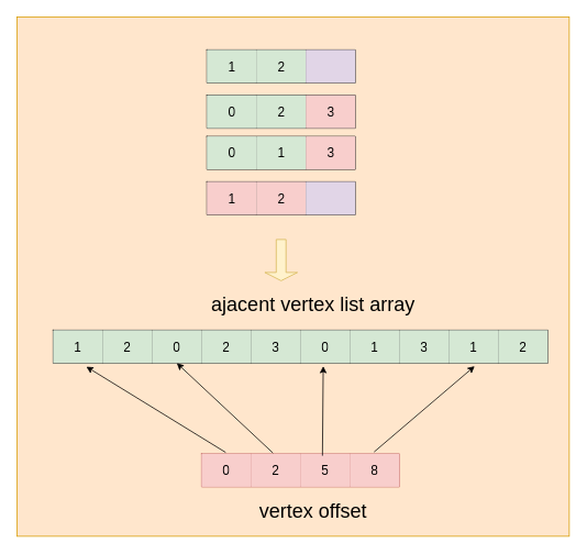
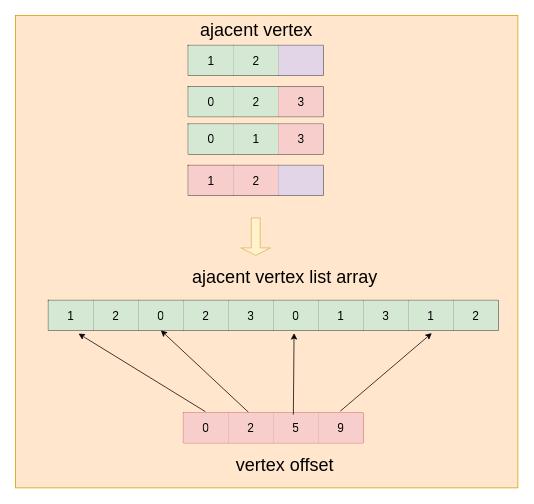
  <mxCell id="0" />
  <mxCell id="1" parent="0" />
  <mxCell id="2" value="" style="rounded=0;whiteSpace=wrap;html=1;fillColor=#ffe6cc;strokeColor=#d79b00;" vertex="1" parent="1"><mxGeometry x="20" y="20" width="670" height="630" as="geometry" /></mxCell>
  <mxCell id="3" value="" style="shape=table;startSize=0;container=1;collapsible=0;childLayout=tableLayout;fontSize=16;" vertex="1" parent="1"><mxGeometry x="250.5" y="60" width="180" height="40" as="geometry" /></mxCell>
  <mxCell id="4" value="" style="shape=tableRow;horizontal=0;startSize=0;swimlaneHead=0;swimlaneBody=0;strokeColor=inherit;top=0;left=0;bottom=0;right=0;collapsible=0;dropTarget=0;fillColor=none;points=[[0,0.5],[1,0.5]];portConstraint=eastwest;fontSize=16;" vertex="1" parent="3"><mxGeometry width="180" height="40" as="geometry" /></mxCell>
  <mxCell id="5" value="1" style="shape=partialRectangle;html=1;whiteSpace=wrap;connectable=0;strokeColor=#82b366;overflow=hidden;fillColor=#d5e8d4;top=0;left=0;bottom=0;right=0;pointerEvents=1;fontSize=16;" vertex="1" parent="4"><mxGeometry width="60" height="40" as="geometry"><mxRectangle width="60" height="40" as="alternateBounds" /></mxGeometry></mxCell>
  <mxCell id="6" value="2" style="shape=partialRectangle;html=1;whiteSpace=wrap;connectable=0;strokeColor=#82b366;overflow=hidden;fillColor=#d5e8d4;top=0;left=0;bottom=0;right=0;pointerEvents=1;fontSize=16;" vertex="1" parent="4"><mxGeometry x="60" width="60" height="40" as="geometry"><mxRectangle width="60" height="40" as="alternateBounds" /></mxGeometry></mxCell>
  <mxCell id="7" value="" style="shape=partialRectangle;html=1;whiteSpace=wrap;connectable=0;strokeColor=#9673a6;overflow=hidden;fillColor=#e1d5e7;top=0;left=0;bottom=0;right=0;pointerEvents=1;fontSize=16;" vertex="1" parent="4"><mxGeometry x="120" width="60" height="40" as="geometry"><mxRectangle width="60" height="40" as="alternateBounds" /></mxGeometry></mxCell>
+ <mxCell id="8" value="&lt;span style=&quot;font-weight: normal;&quot;&gt;ajacent vertex&lt;/span&gt;" style="text;strokeColor=none;fillColor=none;html=1;fontSize=24;fontStyle=1;verticalAlign=middle;align=center;" vertex="1" parent="1"><mxGeometry x="250.5" y="20" width="180" height="40" as="geometry" /></mxCell>
  <mxCell id="9" value="" style="shape=table;startSize=0;container=1;collapsible=0;childLayout=tableLayout;fontSize=16;" vertex="1" parent="1"><mxGeometry x="250.5" y="115" width="180" height="40" as="geometry" /></mxCell>
  <mxCell id="10" value="" style="shape=tableRow;horizontal=0;startSize=0;swimlaneHead=0;swimlaneBody=0;strokeColor=inherit;top=0;left=0;bottom=0;right=0;collapsible=0;dropTarget=0;fillColor=none;points=[[0,0.5],[1,0.5]];portConstraint=eastwest;fontSize=16;" vertex="1" parent="9"><mxGeometry width="180" height="40" as="geometry" /></mxCell>
  <mxCell id="11" value="0" style="shape=partialRectangle;html=1;whiteSpace=wrap;connectable=0;strokeColor=#82b366;overflow=hidden;fillColor=#d5e8d4;top=0;left=0;bottom=0;right=0;pointerEvents=1;fontSize=16;" vertex="1" parent="10"><mxGeometry width="60" height="40" as="geometry"><mxRectangle width="60" height="40" as="alternateBounds" /></mxGeometry></mxCell>
  <mxCell id="12" value="2" style="shape=partialRectangle;html=1;whiteSpace=wrap;connectable=0;strokeColor=#82b366;overflow=hidden;fillColor=#d5e8d4;top=0;left=0;bottom=0;right=0;pointerEvents=1;fontSize=16;" vertex="1" parent="10"><mxGeometry x="60" width="60" height="40" as="geometry"><mxRectangle width="60" height="40" as="alternateBounds" /></mxGeometry></mxCell>
  <mxCell id="13" value="3" style="shape=partialRectangle;html=1;whiteSpace=wrap;connectable=0;strokeColor=#b85450;overflow=hidden;fillColor=#f8cecc;top=0;left=0;bottom=0;right=0;pointerEvents=1;fontSize=16;" vertex="1" parent="10"><mxGeometry x="120" width="60" height="40" as="geometry"><mxRectangle width="60" height="40" as="alternateBounds" /></mxGeometry></mxCell>
  <mxCell id="14" value="" style="shape=table;startSize=0;container=1;collapsible=0;childLayout=tableLayout;fontSize=16;" vertex="1" parent="1"><mxGeometry x="250.5" y="165" width="180" height="40" as="geometry" /></mxCell>
  <mxCell id="15" value="" style="shape=tableRow;horizontal=0;startSize=0;swimlaneHead=0;swimlaneBody=0;strokeColor=inherit;top=0;left=0;bottom=0;right=0;collapsible=0;dropTarget=0;fillColor=none;points=[[0,0.5],[1,0.5]];portConstraint=eastwest;fontSize=16;" vertex="1" parent="14"><mxGeometry width="180" height="40" as="geometry" /></mxCell>
  <mxCell id="16" value="0" style="shape=partialRectangle;html=1;whiteSpace=wrap;connectable=0;strokeColor=#82b366;overflow=hidden;fillColor=#d5e8d4;top=0;left=0;bottom=0;right=0;pointerEvents=1;fontSize=16;" vertex="1" parent="15"><mxGeometry width="60" height="40" as="geometry"><mxRectangle width="60" height="40" as="alternateBounds" /></mxGeometry></mxCell>
  <mxCell id="17" value="1" style="shape=partialRectangle;html=1;whiteSpace=wrap;connectable=0;strokeColor=#82b366;overflow=hidden;fillColor=#d5e8d4;top=0;left=0;bottom=0;right=0;pointerEvents=1;fontSize=16;" vertex="1" parent="15"><mxGeometry x="60" width="60" height="40" as="geometry"><mxRectangle width="60" height="40" as="alternateBounds" /></mxGeometry></mxCell>
  <mxCell id="18" value="3" style="shape=partialRectangle;html=1;whiteSpace=wrap;connectable=0;strokeColor=#b85450;overflow=hidden;fillColor=#f8cecc;top=0;left=0;bottom=0;right=0;pointerEvents=1;fontSize=16;" vertex="1" parent="15"><mxGeometry x="120" width="60" height="40" as="geometry"><mxRectangle width="60" height="40" as="alternateBounds" /></mxGeometry></mxCell>
  <mxCell id="19" value="" style="shape=table;startSize=0;container=1;collapsible=0;childLayout=tableLayout;fontSize=16;" vertex="1" parent="1"><mxGeometry x="250.5" y="220" width="180" height="40" as="geometry" /></mxCell>
  <mxCell id="20" value="" style="shape=tableRow;horizontal=0;startSize=0;swimlaneHead=0;swimlaneBody=0;strokeColor=inherit;top=0;left=0;bottom=0;right=0;collapsible=0;dropTarget=0;fillColor=none;points=[[0,0.5],[1,0.5]];portConstraint=eastwest;fontSize=16;" vertex="1" parent="19"><mxGeometry width="180" height="40" as="geometry" /></mxCell>
  <mxCell id="21" value="1" style="shape=partialRectangle;html=1;whiteSpace=wrap;connectable=0;strokeColor=#b85450;overflow=hidden;fillColor=#f8cecc;top=0;left=0;bottom=0;right=0;pointerEvents=1;fontSize=16;" vertex="1" parent="20"><mxGeometry width="60" height="40" as="geometry"><mxRectangle width="60" height="40" as="alternateBounds" /></mxGeometry></mxCell>
  <mxCell id="22" value="2" style="shape=partialRectangle;html=1;whiteSpace=wrap;connectable=0;strokeColor=#b85450;overflow=hidden;fillColor=#f8cecc;top=0;left=0;bottom=0;right=0;pointerEvents=1;fontSize=16;" vertex="1" parent="20"><mxGeometry x="60" width="60" height="40" as="geometry"><mxRectangle width="60" height="40" as="alternateBounds" /></mxGeometry></mxCell>
  <mxCell id="23" value="" style="shape=partialRectangle;html=1;whiteSpace=wrap;connectable=0;strokeColor=#9673a6;overflow=hidden;fillColor=#e1d5e7;top=0;left=0;bottom=0;right=0;pointerEvents=1;fontSize=16;" vertex="1" parent="20"><mxGeometry x="120" width="60" height="40" as="geometry"><mxRectangle width="60" height="40" as="alternateBounds" /></mxGeometry></mxCell>
  <mxCell id="24" value="" style="shape=table;startSize=0;container=1;collapsible=0;childLayout=tableLayout;fontSize=16;" vertex="1" parent="1"><mxGeometry x="64" y="400" width="600" height="40" as="geometry" /></mxCell>
  <mxCell id="25" value="" style="shape=tableRow;horizontal=0;startSize=0;swimlaneHead=0;swimlaneBody=0;strokeColor=inherit;top=0;left=0;bottom=0;right=0;collapsible=0;dropTarget=0;fillColor=none;points=[[0,0.5],[1,0.5]];portConstraint=eastwest;fontSize=16;" vertex="1" parent="24"><mxGeometry width="600" height="40" as="geometry" /></mxCell>
  <mxCell id="26" value="1" style="shape=partialRectangle;html=1;whiteSpace=wrap;connectable=0;strokeColor=#82b366;overflow=hidden;fillColor=#d5e8d4;top=0;left=0;bottom=0;right=0;pointerEvents=1;fontSize=16;" vertex="1" parent="25"><mxGeometry width="60" height="40" as="geometry"><mxRectangle width="60" height="40" as="alternateBounds" /></mxGeometry></mxCell>
  <mxCell id="27" value="2" style="shape=partialRectangle;html=1;whiteSpace=wrap;connectable=0;strokeColor=#82b366;overflow=hidden;fillColor=#d5e8d4;top=0;left=0;bottom=0;right=0;pointerEvents=1;fontSize=16;" vertex="1" parent="25"><mxGeometry x="60" width="60" height="40" as="geometry"><mxRectangle width="60" height="40" as="alternateBounds" /></mxGeometry></mxCell>
  <mxCell id="28" value="0" style="shape=partialRectangle;html=1;whiteSpace=wrap;connectable=0;strokeColor=#82b366;overflow=hidden;fillColor=#d5e8d4;top=0;left=0;bottom=0;right=0;pointerEvents=1;fontSize=16;" vertex="1" parent="25"><mxGeometry x="120" width="60" height="40" as="geometry"><mxRectangle width="60" height="40" as="alternateBounds" /></mxGeometry></mxCell>
  <mxCell id="29" value="2" style="shape=partialRectangle;html=1;whiteSpace=wrap;connectable=0;strokeColor=#82b366;overflow=hidden;fillColor=#d5e8d4;top=0;left=0;bottom=0;right=0;pointerEvents=1;fontSize=16;" vertex="1" parent="25"><mxGeometry x="180" width="60" height="40" as="geometry"><mxRectangle width="60" height="40" as="alternateBounds" /></mxGeometry></mxCell>
  <mxCell id="30" value="3" style="shape=partialRectangle;html=1;whiteSpace=wrap;connectable=0;strokeColor=#82b366;overflow=hidden;fillColor=#d5e8d4;top=0;left=0;bottom=0;right=0;pointerEvents=1;fontSize=16;" vertex="1" parent="25"><mxGeometry x="240" width="60" height="40" as="geometry"><mxRectangle width="60" height="40" as="alternateBounds" /></mxGeometry></mxCell>
  <mxCell id="31" value="0" style="shape=partialRectangle;html=1;whiteSpace=wrap;connectable=0;strokeColor=#82b366;overflow=hidden;fillColor=#d5e8d4;top=0;left=0;bottom=0;right=0;pointerEvents=1;fontSize=16;" vertex="1" parent="25"><mxGeometry x="300" width="60" height="40" as="geometry"><mxRectangle width="60" height="40" as="alternateBounds" /></mxGeometry></mxCell>
  <mxCell id="32" value="1" style="shape=partialRectangle;html=1;whiteSpace=wrap;connectable=0;strokeColor=#82b366;overflow=hidden;fillColor=#d5e8d4;top=0;left=0;bottom=0;right=0;pointerEvents=1;fontSize=16;" vertex="1" parent="25"><mxGeometry x="360" width="60" height="40" as="geometry"><mxRectangle width="60" height="40" as="alternateBounds" /></mxGeometry></mxCell>
  <mxCell id="33" value="3" style="shape=partialRectangle;html=1;whiteSpace=wrap;connectable=0;strokeColor=#82b366;overflow=hidden;fillColor=#d5e8d4;top=0;left=0;bottom=0;right=0;pointerEvents=1;fontSize=16;" vertex="1" parent="25"><mxGeometry x="420" width="60" height="40" as="geometry"><mxRectangle width="60" height="40" as="alternateBounds" /></mxGeometry></mxCell>
  <mxCell id="34" value="1" style="shape=partialRectangle;html=1;whiteSpace=wrap;connectable=0;strokeColor=#82b366;overflow=hidden;fillColor=#d5e8d4;top=0;left=0;bottom=0;right=0;pointerEvents=1;fontSize=16;" vertex="1" parent="25"><mxGeometry x="480" width="60" height="40" as="geometry"><mxRectangle width="60" height="40" as="alternateBounds" /></mxGeometry></mxCell>
  <mxCell id="35" value="2" style="shape=partialRectangle;html=1;whiteSpace=wrap;connectable=0;strokeColor=#82b366;overflow=hidden;fillColor=#d5e8d4;top=0;left=0;bottom=0;right=0;pointerEvents=1;fontSize=16;" vertex="1" parent="25"><mxGeometry x="540" width="60" height="40" as="geometry"><mxRectangle width="60" height="40" as="alternateBounds" /></mxGeometry></mxCell>
  <mxCell id="36" value="" style="shape=table;startSize=0;container=1;collapsible=0;childLayout=tableLayout;fontSize=16;fillColor=#f8cecc;strokeColor=#b85450;" vertex="1" parent="1"><mxGeometry x="244" y="550" width="240" height="40" as="geometry" /></mxCell>
  <mxCell id="37" value="" style="shape=tableRow;horizontal=0;startSize=0;swimlaneHead=0;swimlaneBody=0;strokeColor=inherit;top=0;left=0;bottom=0;right=0;collapsible=0;dropTarget=0;fillColor=none;points=[[0,0.5],[1,0.5]];portConstraint=eastwest;fontSize=16;" vertex="1" parent="36"><mxGeometry width="240" height="40" as="geometry" /></mxCell>
  <mxCell id="38" value="0" style="shape=partialRectangle;html=1;whiteSpace=wrap;connectable=0;strokeColor=#b85450;overflow=hidden;fillColor=#f8cecc;top=0;left=0;bottom=0;right=0;pointerEvents=1;fontSize=16;" vertex="1" parent="37"><mxGeometry width="60" height="40" as="geometry"><mxRectangle width="60" height="40" as="alternateBounds" /></mxGeometry></mxCell>
  <mxCell id="39" value="2" style="shape=partialRectangle;html=1;whiteSpace=wrap;connectable=0;strokeColor=#b85450;overflow=hidden;fillColor=#f8cecc;top=0;left=0;bottom=0;right=0;pointerEvents=1;fontSize=16;" vertex="1" parent="37"><mxGeometry x="60" width="60" height="40" as="geometry"><mxRectangle width="60" height="40" as="alternateBounds" /></mxGeometry></mxCell>
  <mxCell id="40" value="5" style="shape=partialRectangle;html=1;whiteSpace=wrap;connectable=0;strokeColor=#b85450;overflow=hidden;fillColor=#f8cecc;top=0;left=0;bottom=0;right=0;pointerEvents=1;fontSize=16;" vertex="1" parent="37"><mxGeometry x="120" width="60" height="40" as="geometry"><mxRectangle width="60" height="40" as="alternateBounds" /></mxGeometry></mxCell>
- <mxCell id="41" value="8" style="shape=partialRectangle;html=1;whiteSpace=wrap;connectable=0;strokeColor=#b85450;overflow=hidden;fillColor=#f8cecc;top=0;left=0;bottom=0;right=0;pointerEvents=1;fontSize=16;" vertex="1" parent="37"><mxGeometry x="180" width="60" height="40" as="geometry"><mxRectangle width="60" height="40" as="alternateBounds" /></mxGeometry></mxCell>
+ <mxCell id="41" value="9" style="shape=partialRectangle;html=1;whiteSpace=wrap;connectable=0;strokeColor=#b85450;overflow=hidden;fillColor=#f8cecc;top=0;left=0;bottom=0;right=0;pointerEvents=1;fontSize=16;" vertex="1" parent="37"><mxGeometry x="180" width="60" height="40" as="geometry"><mxRectangle width="60" height="40" as="alternateBounds" /></mxGeometry></mxCell>
  <mxCell id="42" value="" style="endArrow=classic;html=1;rounded=0;exitX=0.122;exitY=-0.042;exitDx=0;exitDy=0;exitPerimeter=0;entryX=0.067;entryY=1.108;entryDx=0;entryDy=0;entryPerimeter=0;" edge="1" parent="1" source="37" target="25"><mxGeometry width="50" height="50" relative="1" as="geometry"><mxPoint x="40" y="400" as="sourcePoint" /><mxPoint x="90" y="350" as="targetPoint" /></mxGeometry></mxCell>
  <mxCell id="43" value="" style="endArrow=classic;html=1;rounded=0;exitX=0.361;exitY=-0.025;exitDx=0;exitDy=0;exitPerimeter=0;entryX=0.25;entryY=1;entryDx=0;entryDy=0;" edge="1" parent="1" source="37" target="24"><mxGeometry width="50" height="50" relative="1" as="geometry"><mxPoint x="283" y="558" as="sourcePoint" /><mxPoint x="114" y="454" as="targetPoint" /></mxGeometry></mxCell>
  <mxCell id="44" value="" style="endArrow=classic;html=1;rounded=0;exitX=0.611;exitY=0.058;exitDx=0;exitDy=0;exitPerimeter=0;entryX=0.546;entryY=1.092;entryDx=0;entryDy=0;entryPerimeter=0;" edge="1" parent="1" source="37" target="24"><mxGeometry width="50" height="50" relative="1" as="geometry"><mxPoint x="341" y="559" as="sourcePoint" /><mxPoint x="224" y="450" as="targetPoint" /></mxGeometry></mxCell>
  <mxCell id="45" value="" style="endArrow=classic;html=1;rounded=0;exitX=0.872;exitY=-0.058;exitDx=0;exitDy=0;exitPerimeter=0;entryX=0.852;entryY=1.092;entryDx=0;entryDy=0;entryPerimeter=0;" edge="1" parent="1" source="37" target="25"><mxGeometry width="50" height="50" relative="1" as="geometry"><mxPoint x="401" y="556" as="sourcePoint" /><mxPoint x="402" y="454" as="targetPoint" /></mxGeometry></mxCell>
  <mxCell id="46" value="&lt;span style=&quot;font-weight: normal;&quot;&gt;ajacent vertex list array&lt;/span&gt;" style="text;strokeColor=none;fillColor=none;html=1;fontSize=24;fontStyle=1;verticalAlign=middle;align=center;" vertex="1" parent="1"><mxGeometry x="239.25" y="349" width="279.5" height="40" as="geometry" /></mxCell>
  <mxCell id="47" value="&lt;span style=&quot;font-weight: normal;&quot;&gt;vertex offset&lt;/span&gt;" style="text;strokeColor=none;fillColor=none;html=1;fontSize=24;fontStyle=1;verticalAlign=middle;align=center;" vertex="1" parent="1"><mxGeometry x="239.25" y="600" width="279.5" height="40" as="geometry" /></mxCell>
  <mxCell id="48" value="" style="shape=singleArrow;direction=south;whiteSpace=wrap;html=1;fillColor=#fff2cc;strokeColor=#d6b656;" vertex="1" parent="1"><mxGeometry x="320.75" y="290" width="39.5" height="50" as="geometry" /></mxCell>
